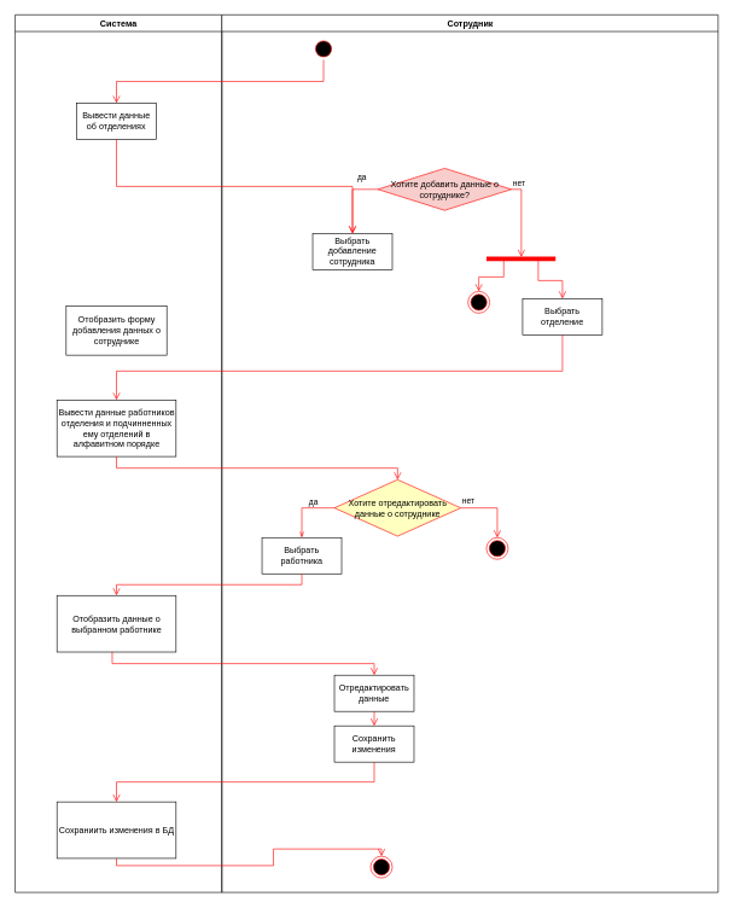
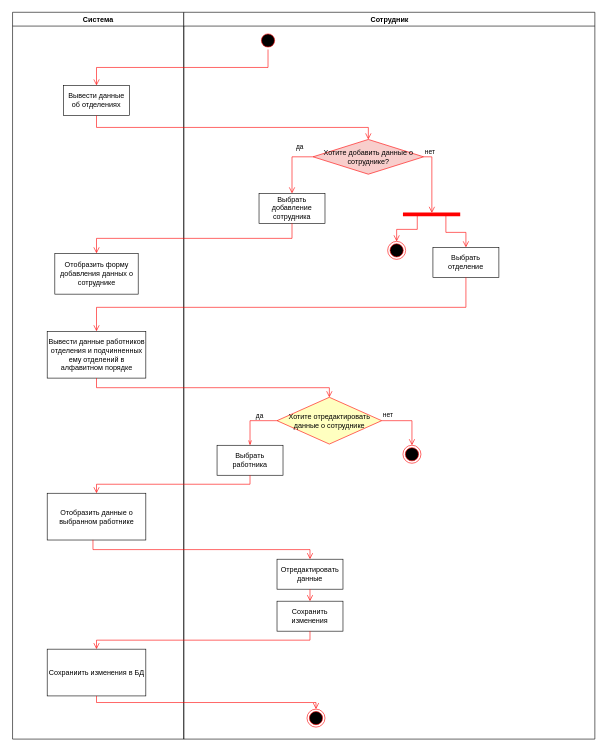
  <mxCell id="0" />
  <mxCell id="1" parent="0" />
  <mxCell id="2" value="Система" style="swimlane;whiteSpace=wrap" parent="1" vertex="1"><mxGeometry x="20" y="20" width="285.5" height="1212" as="geometry" /></mxCell>
  <mxCell id="3" value="Вывести данные об отделениях" style="html=1;whiteSpace=wrap;" parent="2" vertex="1"><mxGeometry x="85" y="122" width="110" height="50" as="geometry" /></mxCell>
  <mxCell id="4" value="Отобразить форму добавления данных о сотруднике" style="html=1;whiteSpace=wrap;movable=1;resizable=1;rotatable=1;deletable=1;editable=1;locked=0;connectable=1;" vertex="1" parent="2"><mxGeometry x="70.5" y="402" width="139" height="68" as="geometry" /></mxCell>
  <mxCell id="5" value="Вывести данные работников отделения и подчинненных ему отделений в алфавитном порядке" style="html=1;whiteSpace=wrap;" parent="2" vertex="1"><mxGeometry x="57.75" y="532" width="164.5" height="78" as="geometry" /></mxCell>
  <mxCell id="6" value="Отобразить данные о выбранном работнике" style="html=1;whiteSpace=wrap;" parent="2" vertex="1"><mxGeometry x="57.75" y="802" width="164.5" height="78" as="geometry" /></mxCell>
- <mxCell id="7" value="Сохраниить изменения в БД" style="html=1;whiteSpace=wrap;" vertex="1" parent="2"><mxGeometry x="57.75" y="1087" width="164.5" height="78" as="geometry" /></mxCell>
+ <mxCell id="7" value="Сохраниить изменения в БД" style="html=1;whiteSpace=wrap;" vertex="1" parent="2"><mxGeometry x="57.75" y="1062" width="164.5" height="78" as="geometry" /></mxCell>
  <mxCell id="8" value="Сотрудник" style="swimlane;whiteSpace=wrap;movable=1;resizable=1;rotatable=1;deletable=1;editable=1;locked=0;connectable=1;" parent="1" vertex="1"><mxGeometry x="305.5" y="20" width="685.5" height="1212" as="geometry" /></mxCell>
  <mxCell id="9" value="" style="ellipse;html=1;shape=startState;fillColor=#000000;strokeColor=#ff0000;" parent="8" vertex="1"><mxGeometry x="125.5" y="32" width="30" height="30" as="geometry" /></mxCell>
  <mxCell id="10" style="edgeStyle=orthogonalEdgeStyle;rounded=0;orthogonalLoop=1;jettySize=auto;html=1;exitX=0;exitY=0.5;exitDx=0;exitDy=0;entryX=0.5;entryY=0;entryDx=0;entryDy=0;strokeColor=#ff0000;endArrow=openThin;endFill=0;" parent="8" source="19" target="20" edge="1"><mxGeometry relative="1" as="geometry" /></mxCell>
  <mxCell id="11" value="да" style="edgeLabel;html=1;align=center;verticalAlign=middle;resizable=0;points=[];" vertex="1" connectable="0" parent="10"><mxGeometry x="-0.302" y="1" relative="1" as="geometry"><mxPoint y="-10" as="offset" /></mxGeometry></mxCell>
  <mxCell id="12" value="" style="ellipse;html=1;shape=endState;fillColor=#000000;strokeColor=#ff0000;" parent="8" vertex="1"><mxGeometry x="365.5" y="722" width="30" height="30" as="geometry" /></mxCell>
  <mxCell id="13" value="нет" style="edgeStyle=orthogonalEdgeStyle;html=1;align=left;verticalAlign=bottom;endArrow=open;endSize=8;strokeColor=#ff0000;rounded=0;entryX=0.5;entryY=0;entryDx=0;entryDy=0;exitX=1;exitY=0.5;exitDx=0;exitDy=0;" parent="8" source="19" target="12" edge="1"><mxGeometry x="-1" relative="1" as="geometry"><mxPoint x="835.5" y="788" as="targetPoint" /><mxPoint x="784.5" y="749" as="sourcePoint" /></mxGeometry></mxCell>
  <mxCell id="14" value="Хотите добавить данные о сотруднике?" style="rhombus;whiteSpace=wrap;html=1;fontColor=#000000;fillColor=#f8cecc;strokeColor=#ff0000;movable=1;resizable=1;rotatable=1;deletable=1;editable=1;locked=0;connectable=1;" vertex="1" parent="8"><mxGeometry x="215.5" y="212" width="184.5" height="58" as="geometry" /></mxCell>
  <mxCell id="15" value="нет" style="edgeStyle=orthogonalEdgeStyle;html=1;align=left;verticalAlign=bottom;endArrow=open;endSize=8;strokeColor=#ff0000;rounded=0;exitX=1;exitY=0.5;exitDx=0;exitDy=0;entryX=0.505;entryY=0.248;entryDx=0;entryDy=0;entryPerimeter=0;" edge="1" parent="8" source="14" target="21"><mxGeometry x="-1" relative="1" as="geometry"><mxPoint x="394.97" y="322" as="targetPoint" /><mxPoint x="359.47" y="303.484" as="sourcePoint" /></mxGeometry></mxCell>
  <mxCell id="16" value="да" style="edgeStyle=orthogonalEdgeStyle;html=1;align=left;verticalAlign=top;endArrow=open;endSize=8;strokeColor=#ff0000;rounded=0;movable=1;resizable=1;rotatable=1;deletable=1;editable=1;locked=0;connectable=1;exitX=0;exitY=0.5;exitDx=0;exitDy=0;entryX=0.5;entryY=0;entryDx=0;entryDy=0;" edge="1" parent="8" source="14" target="17"><mxGeometry x="-0.375" y="-29" relative="1" as="geometry"><mxPoint x="69.5" y="342" as="targetPoint" /><mxPoint as="offset" /></mxGeometry></mxCell>
  <mxCell id="17" value="Выбрать добавление сотрудника" style="html=1;whiteSpace=wrap;movable=1;resizable=1;rotatable=1;deletable=1;editable=1;locked=0;connectable=1;" vertex="1" parent="8"><mxGeometry x="125.5" y="302" width="110" height="50" as="geometry" /></mxCell>
  <mxCell id="18" value="Выбрать отделение" style="html=1;whiteSpace=wrap;movable=1;resizable=1;rotatable=1;deletable=1;editable=1;locked=0;connectable=1;" parent="8" vertex="1"><mxGeometry x="415.5" y="392" width="110" height="50" as="geometry" /></mxCell>
  <mxCell id="19" value="Хотите отредактировать данные о сотруднике" style="rhombus;whiteSpace=wrap;html=1;fontColor=#000000;fillColor=#ffffc0;strokeColor=#ff0000;" parent="8" vertex="1"><mxGeometry x="155.5" y="642" width="174.5" height="78" as="geometry" /></mxCell>
  <mxCell id="20" value="Выбрать работника" style="html=1;whiteSpace=wrap;" parent="8" vertex="1"><mxGeometry x="55.5" y="722" width="110" height="50" as="geometry" /></mxCell>
  <mxCell id="21" value="" style="shape=line;html=1;strokeWidth=6;strokeColor=#ff0000;" vertex="1" parent="8"><mxGeometry x="365.5" y="332" width="95.5" height="10" as="geometry" /></mxCell>
  <mxCell id="22" value="" style="edgeStyle=orthogonalEdgeStyle;html=1;verticalAlign=bottom;endArrow=open;endSize=8;strokeColor=#ff0000;rounded=0;exitX=0.75;exitY=0.5;exitDx=0;exitDy=0;exitPerimeter=0;entryX=0.5;entryY=0;entryDx=0;entryDy=0;" edge="1" source="21" parent="8" target="18"><mxGeometry relative="1" as="geometry"><mxPoint x="345.48" y="432" as="targetPoint" /></mxGeometry></mxCell>
  <mxCell id="23" value="" style="ellipse;html=1;shape=endState;fillColor=#000000;strokeColor=#ff0000;movable=1;resizable=1;rotatable=1;deletable=1;editable=1;locked=0;connectable=1;" vertex="1" parent="8"><mxGeometry x="340" y="382" width="30" height="30" as="geometry" /></mxCell>
  <mxCell id="24" value="&lt;div&gt;&lt;br&gt;&lt;/div&gt;&lt;div&gt;&lt;br&gt;&lt;/div&gt;" style="edgeStyle=orthogonalEdgeStyle;html=1;align=left;verticalAlign=bottom;endArrow=open;endSize=8;strokeColor=#ff0000;rounded=0;exitX=0.25;exitY=0.5;exitDx=0;exitDy=0;entryX=0.5;entryY=0;entryDx=0;entryDy=0;exitPerimeter=0;" edge="1" parent="8" source="21" target="23"><mxGeometry x="-1" relative="1" as="geometry"><mxPoint x="471" y="242" as="targetPoint" /><mxPoint x="440" y="231" as="sourcePoint" /></mxGeometry></mxCell>
  <mxCell id="25" value="Отредактировать данные" style="html=1;whiteSpace=wrap;" vertex="1" parent="8"><mxGeometry x="155.5" y="912" width="110" height="50" as="geometry" /></mxCell>
  <mxCell id="26" value="Сохранить изменения" style="html=1;whiteSpace=wrap;" vertex="1" parent="8"><mxGeometry x="155.5" y="982" width="110" height="50" as="geometry" /></mxCell>
  <mxCell id="27" value="" style="edgeStyle=orthogonalEdgeStyle;html=1;verticalAlign=bottom;endArrow=open;endSize=8;strokeColor=#ff0000;rounded=0;exitX=0.5;exitY=1;exitDx=0;exitDy=0;entryX=0.5;entryY=0;entryDx=0;entryDy=0;" edge="1" parent="8" source="25" target="26"><mxGeometry relative="1" as="geometry"><mxPoint x="215.5" y="1012" as="targetPoint" /><mxPoint x="-141.5" y="850" as="sourcePoint" /></mxGeometry></mxCell>
  <mxCell id="28" value="" style="ellipse;html=1;shape=endState;fillColor=#000000;strokeColor=#ff0000;" vertex="1" parent="8"><mxGeometry x="205.5" y="1162" width="30" height="30" as="geometry" /></mxCell>
  <mxCell id="29" value="" style="edgeStyle=orthogonalEdgeStyle;html=1;verticalAlign=bottom;endArrow=open;endSize=8;strokeColor=#ff0000;rounded=0;entryX=0.5;entryY=0;entryDx=0;entryDy=0;exitX=0.5;exitY=1;exitDx=0;exitDy=0;" parent="1" source="9" target="3" edge="1"><mxGeometry relative="1" as="geometry"><mxPoint x="446" y="142" as="targetPoint" /></mxGeometry></mxCell>
- <mxCell id="30" value="" style="edgeStyle=orthogonalEdgeStyle;html=1;verticalAlign=bottom;endArrow=open;endSize=8;strokeColor=#ff0000;rounded=0;exitX=0.5;exitY=1;exitDx=0;exitDy=0;" parent="1" source="3" target="17" edge="1"><mxGeometry relative="1" as="geometry"><mxPoint x="643.25" y="212" as="targetPoint" /><mxPoint x="165.5" y="262" as="sourcePoint" /></mxGeometry></mxCell>
+ <mxCell id="30" value="" style="edgeStyle=orthogonalEdgeStyle;html=1;verticalAlign=bottom;endArrow=open;endSize=8;strokeColor=#ff0000;rounded=0;exitX=0.5;exitY=1;exitDx=0;exitDy=0;entryX=0.5;entryY=0;entryDx=0;entryDy=0;" parent="1" source="3" target="14" edge="1"><mxGeometry relative="1" as="geometry"><mxPoint x="643.25" y="212" as="targetPoint" /><mxPoint x="165.5" y="262" as="sourcePoint" /></mxGeometry></mxCell>
+ <mxCell id="31" value="" style="edgeStyle=orthogonalEdgeStyle;html=1;align=left;verticalAlign=top;endArrow=open;endSize=8;strokeColor=#ff0000;rounded=0;movable=1;resizable=1;rotatable=1;deletable=1;editable=1;locked=0;connectable=1;exitX=0.5;exitY=1;exitDx=0;exitDy=0;" edge="1" parent="1" source="17" target="4"><mxGeometry x="-1" relative="1" as="geometry"><mxPoint x="151" y="442" as="targetPoint" /><mxPoint as="offset" /><mxPoint x="330.5" y="462" as="sourcePoint" /></mxGeometry></mxCell>
  <mxCell id="32" value="" style="edgeStyle=orthogonalEdgeStyle;html=1;verticalAlign=bottom;endArrow=open;endSize=8;strokeColor=#ff0000;rounded=0;exitX=0.5;exitY=1;exitDx=0;exitDy=0;entryX=0.5;entryY=0;entryDx=0;entryDy=0;" parent="1" source="5" target="19" edge="1"><mxGeometry relative="1" as="geometry"><mxPoint x="671" y="580" as="targetPoint" /><mxPoint x="175" y="560" as="sourcePoint" /></mxGeometry></mxCell>
  <mxCell id="33" value="" style="edgeStyle=orthogonalEdgeStyle;html=1;align=left;verticalAlign=top;endArrow=open;endSize=8;strokeColor=#ff0000;rounded=0;entryX=0.5;entryY=0;entryDx=0;entryDy=0;exitX=0.5;exitY=1;exitDx=0;exitDy=0;" parent="1" source="18" target="5" edge="1"><mxGeometry x="-1" relative="1" as="geometry"><mxPoint x="169.75" y="445" as="targetPoint" /><mxPoint x="257.75" y="372" as="sourcePoint" /><Array as="points"><mxPoint x="776" y="512" /><mxPoint x="160" y="512" /></Array></mxGeometry></mxCell>
  <mxCell id="34" value="" style="edgeStyle=orthogonalEdgeStyle;html=1;verticalAlign=bottom;endArrow=open;endSize=8;strokeColor=#ff0000;rounded=0;exitX=0.5;exitY=1;exitDx=0;exitDy=0;entryX=0.5;entryY=0;entryDx=0;entryDy=0;" parent="1" source="20" target="6" edge="1"><mxGeometry relative="1" as="geometry"><mxPoint x="415.66" y="802" as="targetPoint" /><mxPoint x="415.66" y="742" as="sourcePoint" /></mxGeometry></mxCell>
  <mxCell id="35" value="" style="edgeStyle=orthogonalEdgeStyle;html=1;verticalAlign=bottom;endArrow=open;endSize=8;strokeColor=#ff0000;rounded=0;exitX=0.464;exitY=0.998;exitDx=0;exitDy=0;exitPerimeter=0;entryX=0.5;entryY=0;entryDx=0;entryDy=0;" edge="1" parent="1" source="6" target="25"><mxGeometry relative="1" as="geometry"><mxPoint x="531" y="962" as="targetPoint" /><mxPoint x="151" y="922" as="sourcePoint" /></mxGeometry></mxCell>
  <mxCell id="36" value="" style="edgeStyle=orthogonalEdgeStyle;html=1;verticalAlign=bottom;endArrow=open;endSize=8;strokeColor=#ff0000;rounded=0;exitX=0.5;exitY=1;exitDx=0;exitDy=0;entryX=0.5;entryY=0;entryDx=0;entryDy=0;" edge="1" parent="1" source="26" target="7"><mxGeometry relative="1" as="geometry"><mxPoint x="526" y="982" as="targetPoint" /><mxPoint x="164" y="910" as="sourcePoint" /></mxGeometry></mxCell>
  <mxCell id="37" value="" style="edgeStyle=orthogonalEdgeStyle;html=1;align=left;verticalAlign=bottom;endArrow=open;endSize=8;strokeColor=#ff0000;rounded=0;entryX=0.5;entryY=0;entryDx=0;entryDy=0;exitX=0.5;exitY=1;exitDx=0;exitDy=0;" edge="1" parent="1" target="28" source="7"><mxGeometry x="-1" relative="1" as="geometry"><mxPoint x="992" y="1297.97" as="targetPoint" /><mxPoint x="151" y="1172" as="sourcePoint" /></mxGeometry></mxCell>
